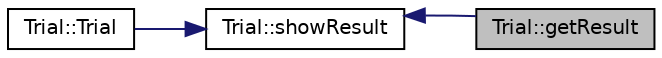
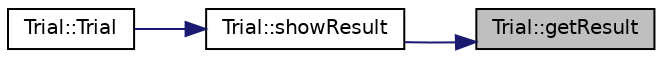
  digraph {
    rankdir=RL
    node [color=black fillcolor=white fontname=Helvetica fontsize=10 shape=record style=filled]
    edge [color=midnightblue dir=back fontname=Helvetica fontsize=10 labelfontname=Helvetica labelfontsize=10 style=solid]
    n1 [fillcolor=grey75 fontcolor=black height=0.2 label="Trial::getResult" width=0.4]
    n2 [height=0.2 label="Trial::showResult" width=0.4]
    n3 [height=0.2 label="Trial::Trial" width=0.4]
-   n2 -> n1
+   n1 -> n2
    n2 -> n3
  }
